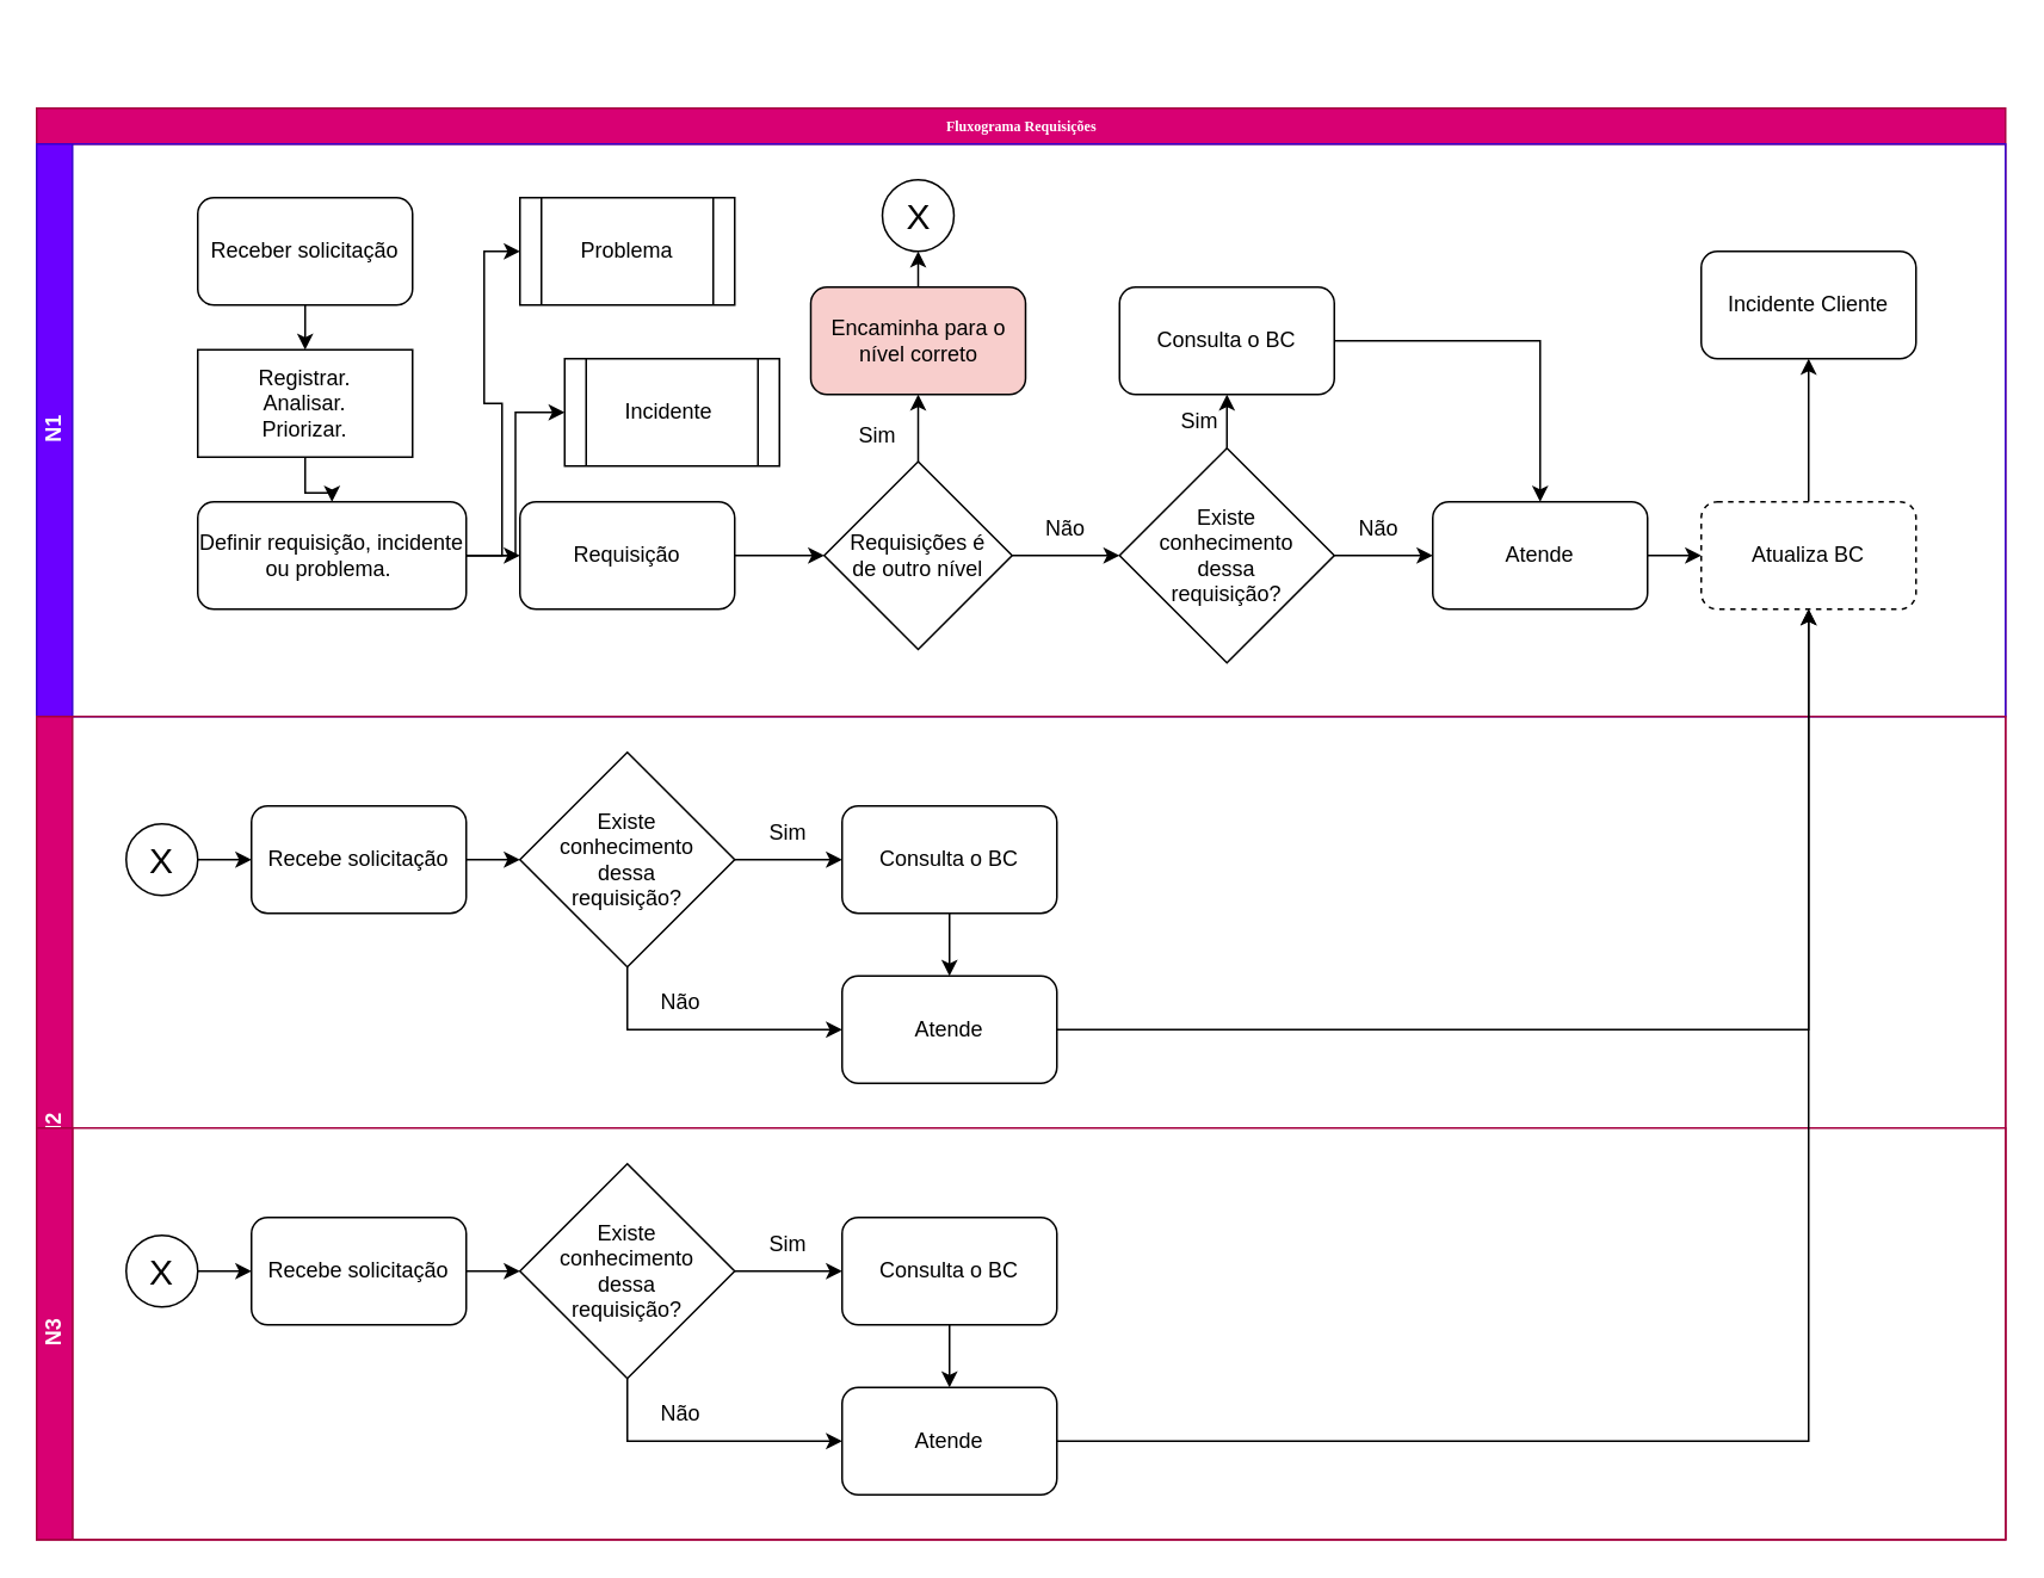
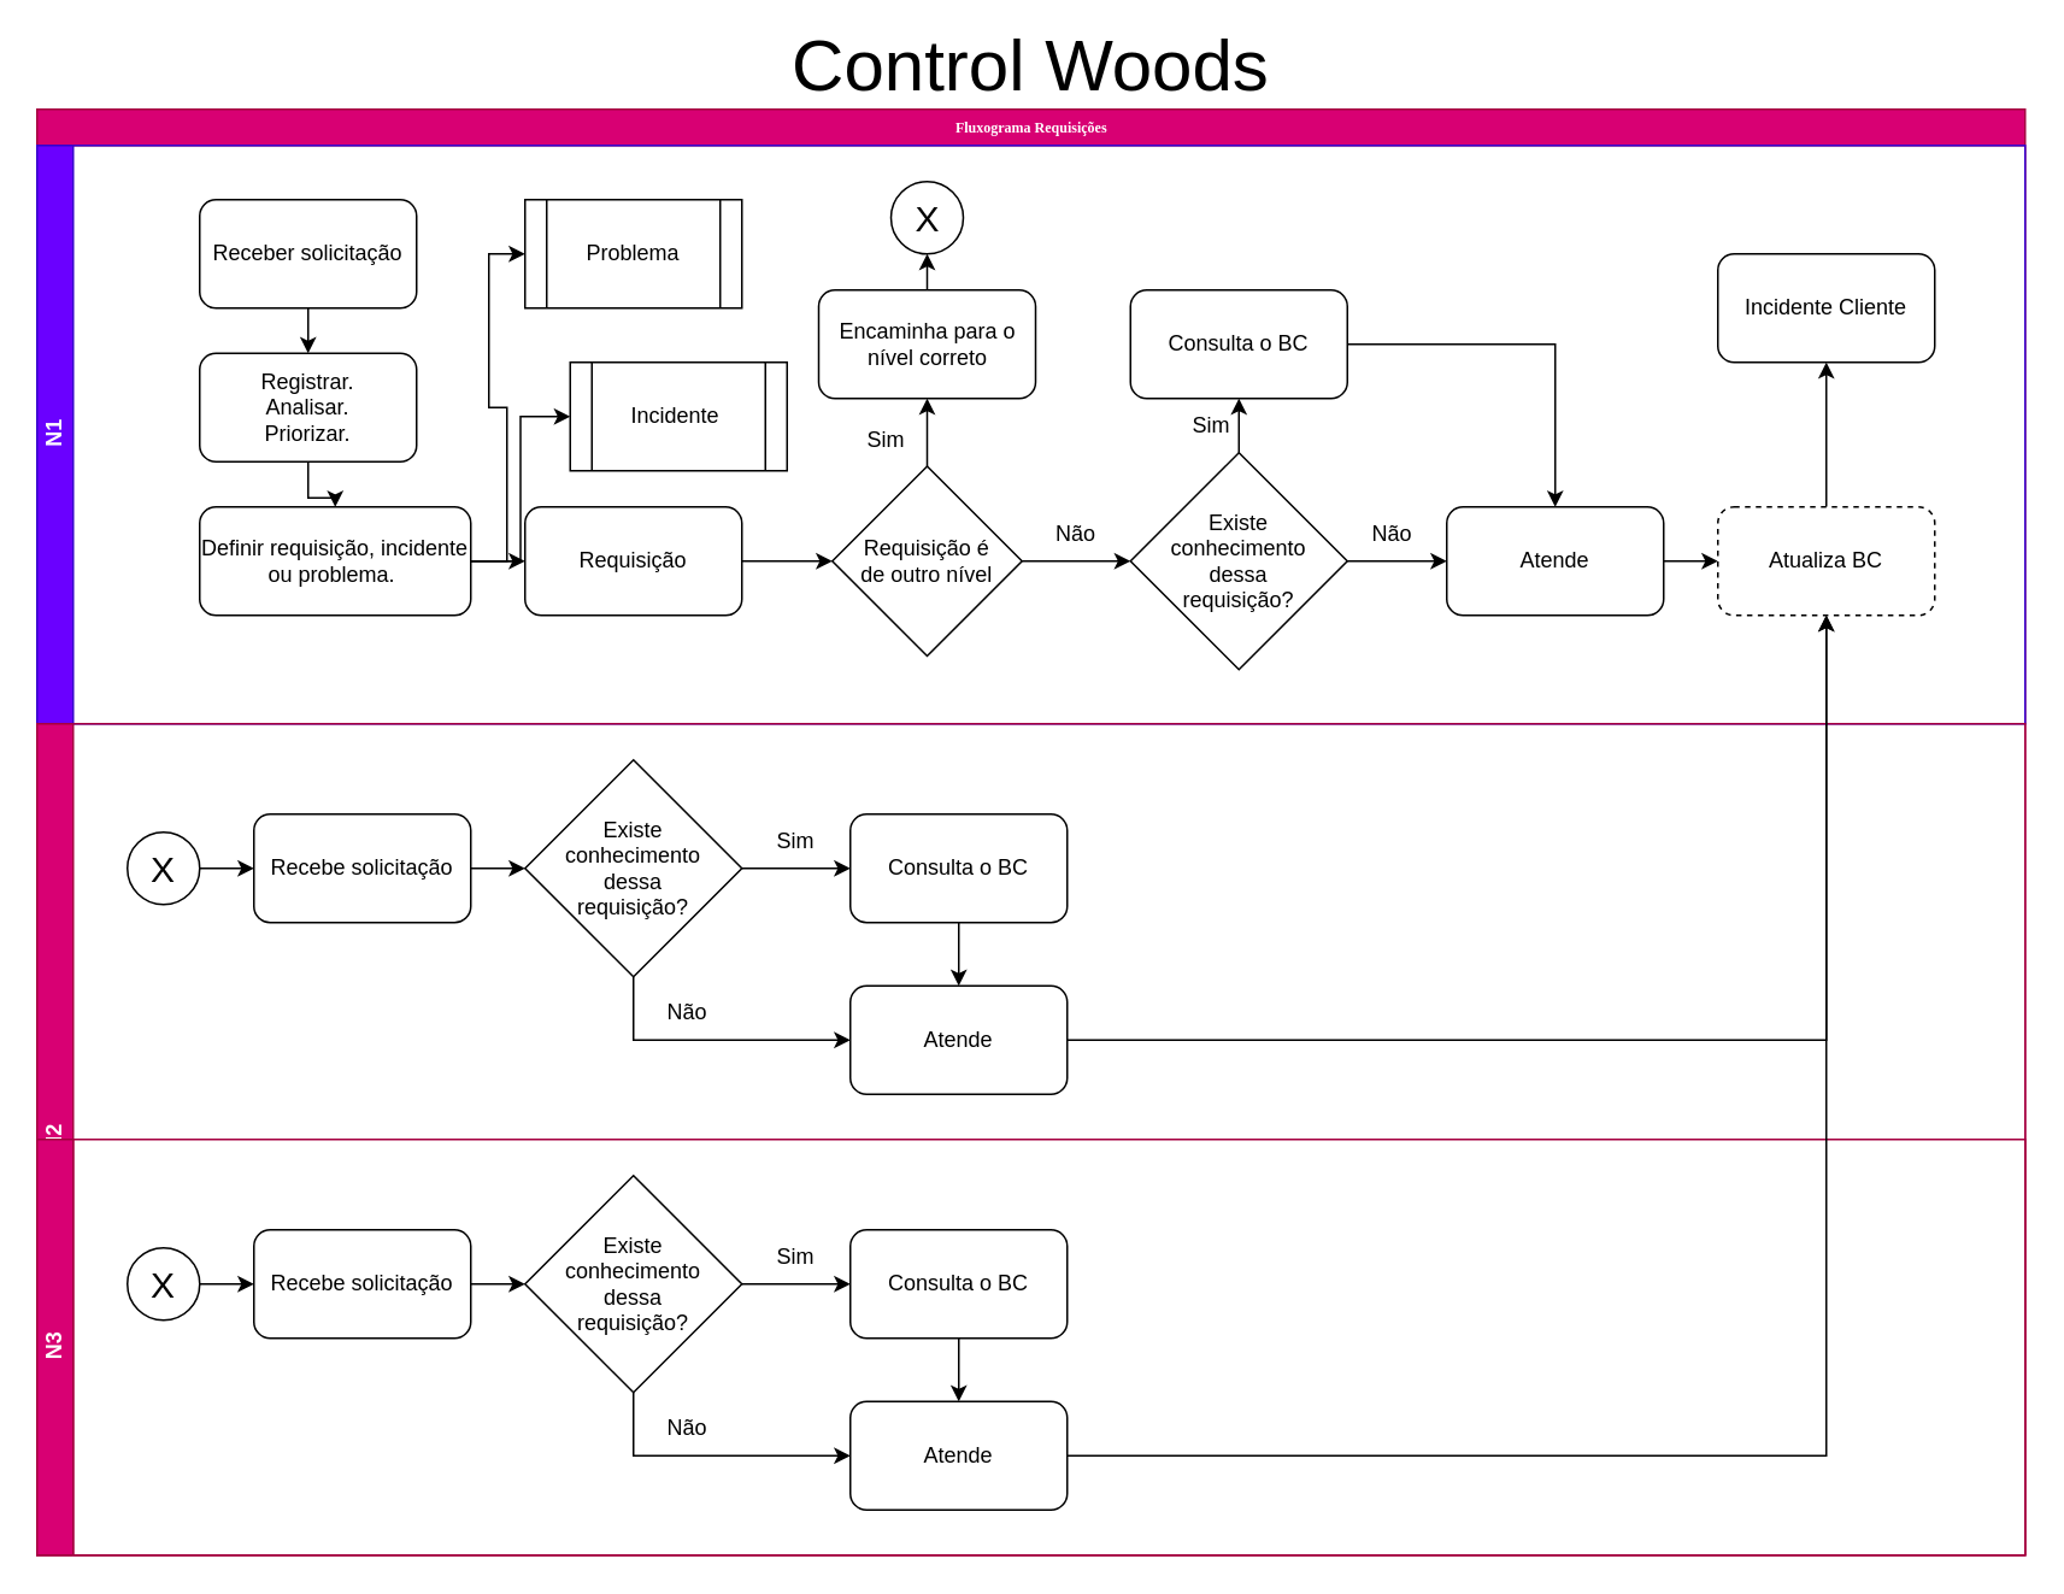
  <mxCell id="0" />
  <mxCell id="1" parent="0" />
  <mxCell id="2" value="Fluxograma&amp;nbsp;Requisições " style="swimlane;html=1;childLayout=stackLayout;horizontal=1;startSize=20;horizontalStack=0;rounded=0;shadow=0;labelBackgroundColor=none;strokeWidth=1;fontFamily=Verdana;fontSize=8;align=center;fillColor=#d80073;strokeColor=#A50040;fontColor=#ffffff;" parent="1" vertex="1"><mxGeometry y="60" width="1100" height="800" as="geometry" x="20"><mxRectangle x="180" y="70" width="60" height="20" as="alternateBounds" /></mxGeometry></mxCell>
  <mxCell id="3" value="N1" style="swimlane;html=1;startSize=20;horizontal=0;fillColor=#6a00ff;fontColor=#ffffff;strokeColor=#3700CC;" parent="2" vertex="1"><mxGeometry y="20" width="1100" height="320" as="geometry" /></mxCell>
  <mxCell id="4" style="edgeStyle=orthogonalEdgeStyle;rounded=0;orthogonalLoop=1;jettySize=auto;html=1;entryX=0.5;entryY=0;entryDx=0;entryDy=0;" parent="3" source="5" target="23" edge="1"><mxGeometry relative="1" as="geometry" /></mxCell>
  <mxCell id="5" value="Receber solicitação" style="rounded=1;whiteSpace=wrap;html=1;" parent="3" vertex="1"><mxGeometry x="90" y="30" width="120" height="60" as="geometry" /></mxCell>
  <mxCell id="6" value="Sim" style="text;html=1;strokeColor=none;fillColor=none;align=center;verticalAlign=middle;whiteSpace=wrap;rounded=0;" parent="3" vertex="1"><mxGeometry x="440" y="147.5" width="60" height="30" as="geometry" /></mxCell>
  <mxCell id="7" style="edgeStyle=orthogonalEdgeStyle;rounded=0;orthogonalLoop=1;jettySize=auto;html=1;entryX=0.5;entryY=1;entryDx=0;entryDy=0;" parent="3" source="9" target="11" edge="1"><mxGeometry relative="1" as="geometry" /></mxCell>
  <mxCell id="8" style="edgeStyle=orthogonalEdgeStyle;rounded=0;orthogonalLoop=1;jettySize=auto;html=1;entryX=0;entryY=0.5;entryDx=0;entryDy=0;" parent="3" source="9" target="15" edge="1"><mxGeometry relative="1" as="geometry" /></mxCell>
- <mxCell id="9" value="Requisições é&lt;br&gt;de outro nível" style="rhombus;whiteSpace=wrap;html=1;" parent="3" vertex="1"><mxGeometry x="440" y="177.5" width="105" height="105" as="geometry" /></mxCell>
+ <mxCell id="9" value="Requisição é&lt;br&gt;de outro nível" style="rhombus;whiteSpace=wrap;html=1;" parent="3" vertex="1"><mxGeometry x="440" y="177.5" width="105" height="105" as="geometry" /></mxCell>
  <mxCell id="10" style="edgeStyle=orthogonalEdgeStyle;rounded=0;orthogonalLoop=1;jettySize=auto;html=1;exitX=0.5;exitY=0;exitDx=0;exitDy=0;entryX=0.5;entryY=1;entryDx=0;entryDy=0;" parent="3" source="11" target="35" edge="1"><mxGeometry relative="1" as="geometry" /></mxCell>
- <mxCell id="11" value="Encaminha para o nível correto" style="rounded=1;whiteSpace=wrap;html=1;fillColor=#f8cecc;" parent="3" vertex="1"><mxGeometry x="432.5" y="80" width="120" height="60" as="geometry" /></mxCell>
+ <mxCell id="11" value="Encaminha para o nível correto" style="rounded=1;whiteSpace=wrap;html=1;" parent="3" vertex="1"><mxGeometry x="432.5" y="80" width="120" height="60" as="geometry" /></mxCell>
  <mxCell id="12" value="Não" style="text;html=1;strokeColor=none;fillColor=none;align=center;verticalAlign=middle;whiteSpace=wrap;rounded=0;" parent="3" vertex="1"><mxGeometry x="545" y="200" width="60" height="30" as="geometry" /></mxCell>
  <mxCell id="13" style="edgeStyle=orthogonalEdgeStyle;rounded=0;orthogonalLoop=1;jettySize=auto;html=1;entryX=0;entryY=0.5;entryDx=0;entryDy=0;" parent="3" source="15" target="17" edge="1"><mxGeometry relative="1" as="geometry" /></mxCell>
  <mxCell id="14" style="edgeStyle=orthogonalEdgeStyle;rounded=0;orthogonalLoop=1;jettySize=auto;html=1;entryX=0.5;entryY=1;entryDx=0;entryDy=0;" parent="3" source="15" target="21" edge="1"><mxGeometry relative="1" as="geometry" /></mxCell>
  <mxCell id="15" value="Existe&lt;br&gt;conhecimento&lt;br&gt;dessa&lt;br&gt;requisição?" style="rhombus;whiteSpace=wrap;html=1;" parent="3" vertex="1"><mxGeometry x="605" y="170" width="120" height="120" as="geometry" /></mxCell>
  <mxCell id="16" style="edgeStyle=orthogonalEdgeStyle;rounded=0;orthogonalLoop=1;jettySize=auto;html=1;entryX=0;entryY=0.5;entryDx=0;entryDy=0;" parent="3" source="17" target="19" edge="1"><mxGeometry relative="1" as="geometry" /></mxCell>
  <mxCell id="17" value="Atende" style="rounded=1;whiteSpace=wrap;html=1;" parent="3" vertex="1"><mxGeometry x="780" y="200" width="120" height="60" as="geometry" /></mxCell>
  <mxCell id="18" value="" style="edgeStyle=orthogonalEdgeStyle;rounded=0;orthogonalLoop=1;jettySize=auto;html=1;" parent="3" source="19" target="34" edge="1"><mxGeometry relative="1" as="geometry" /></mxCell>
  <mxCell id="19" value="Atualiza BC" style="rounded=1;whiteSpace=wrap;html=1;dashed=1;" parent="3" vertex="1"><mxGeometry x="930" y="200" width="120" height="60" as="geometry" /></mxCell>
  <mxCell id="20" style="edgeStyle=orthogonalEdgeStyle;rounded=0;orthogonalLoop=1;jettySize=auto;html=1;entryX=0.5;entryY=0;entryDx=0;entryDy=0;" parent="3" source="21" target="17" edge="1"><mxGeometry relative="1" as="geometry" /></mxCell>
  <mxCell id="21" value="Consulta o BC" style="rounded=1;whiteSpace=wrap;html=1;" parent="3" vertex="1"><mxGeometry x="605" y="80" width="120" height="60" as="geometry" /></mxCell>
  <mxCell id="22" style="edgeStyle=orthogonalEdgeStyle;rounded=0;orthogonalLoop=1;jettySize=auto;html=1;entryX=0.5;entryY=0;entryDx=0;entryDy=0;" parent="3" source="23" target="27" edge="1"><mxGeometry relative="1" as="geometry" /></mxCell>
- <mxCell id="23" value="Registrar.&lt;br&gt;Analisar.&lt;br&gt;Priorizar." style="whiteSpace=wrap;html=1;rounded=0;" parent="3" vertex="1"><mxGeometry x="90" y="115" width="120" height="60" as="geometry" /></mxCell>
+ <mxCell id="23" value="Registrar.&lt;br&gt;Analisar.&lt;br&gt;Priorizar." style="rounded=1;whiteSpace=wrap;html=1;" parent="3" vertex="1"><mxGeometry x="90" y="115" width="120" height="60" as="geometry" /></mxCell>
  <mxCell id="24" value="" style="edgeStyle=orthogonalEdgeStyle;rounded=0;orthogonalLoop=1;jettySize=auto;html=1;" parent="3" source="27" target="31" edge="1"><mxGeometry relative="1" as="geometry" /></mxCell>
  <mxCell id="25" style="edgeStyle=orthogonalEdgeStyle;rounded=0;orthogonalLoop=1;jettySize=auto;html=1;exitX=1;exitY=0.5;exitDx=0;exitDy=0;entryX=0;entryY=0.5;entryDx=0;entryDy=0;" parent="3" source="27" target="29" edge="1"><mxGeometry relative="1" as="geometry" /></mxCell>
  <mxCell id="26" style="edgeStyle=orthogonalEdgeStyle;rounded=0;orthogonalLoop=1;jettySize=auto;html=1;entryX=0;entryY=0.5;entryDx=0;entryDy=0;" parent="3" source="27" target="28" edge="1"><mxGeometry relative="1" as="geometry" /></mxCell>
  <mxCell id="27" value="Definir requisição, incidente ou problema.&amp;nbsp;" style="rounded=1;whiteSpace=wrap;html=1;" parent="3" vertex="1"><mxGeometry x="90" y="200" width="150" height="60" as="geometry" /></mxCell>
  <mxCell id="28" value="Problema" style="shape=process;whiteSpace=wrap;html=1;backgroundOutline=1;" parent="3" vertex="1"><mxGeometry x="270" y="30" width="120" height="60" as="geometry" /></mxCell>
  <mxCell id="29" value="Incidente&amp;nbsp;" style="shape=process;whiteSpace=wrap;html=1;backgroundOutline=1;" parent="3" vertex="1"><mxGeometry x="295" y="120" width="120" height="60" as="geometry" /></mxCell>
  <mxCell id="30" style="edgeStyle=orthogonalEdgeStyle;rounded=0;orthogonalLoop=1;jettySize=auto;html=1;entryX=0;entryY=0.5;entryDx=0;entryDy=0;" parent="3" source="31" target="9" edge="1"><mxGeometry relative="1" as="geometry" /></mxCell>
  <mxCell id="31" value="Requisição" style="whiteSpace=wrap;html=1;rounded=1;" parent="3" vertex="1"><mxGeometry x="270" y="200" width="120" height="60" as="geometry" /></mxCell>
  <mxCell id="32" value="Sim" style="text;html=1;strokeColor=none;fillColor=none;align=center;verticalAlign=middle;whiteSpace=wrap;rounded=0;" parent="3" vertex="1"><mxGeometry x="620" y="140" width="60" height="30" as="geometry" /></mxCell>
  <mxCell id="33" value="Não" style="text;html=1;strokeColor=none;fillColor=none;align=center;verticalAlign=middle;whiteSpace=wrap;rounded=0;" parent="3" vertex="1"><mxGeometry x="720" y="200" width="60" height="30" as="geometry" /></mxCell>
  <mxCell id="34" value="Incidente Cliente" style="whiteSpace=wrap;html=1;rounded=1;" parent="3" vertex="1"><mxGeometry x="930" y="60" width="120" height="60" as="geometry" /></mxCell>
  <mxCell id="35" value="&lt;font style=&quot;font-size: 20px;&quot;&gt;X&lt;/font&gt;" style="ellipse;whiteSpace=wrap;html=1;aspect=fixed;" parent="3" vertex="1"><mxGeometry x="472.5" y="20" width="40" height="40" as="geometry" /></mxCell>
  <mxCell id="36" value="N2" style="swimlane;html=1;startSize=20;horizontal=0;fillColor=#d80073;fontColor=#ffffff;strokeColor=#A50040;" parent="2" vertex="1"><mxGeometry y="340" width="1100" height="460" as="geometry" /></mxCell>
  <mxCell id="37" value="Sim" style="text;html=1;strokeColor=none;fillColor=none;align=center;verticalAlign=middle;whiteSpace=wrap;rounded=0;" parent="36" vertex="1"><mxGeometry x="390" y="50" width="60" height="30" as="geometry" /></mxCell>
  <mxCell id="38" value="Não" style="text;html=1;strokeColor=none;fillColor=none;align=center;verticalAlign=middle;whiteSpace=wrap;rounded=0;" parent="36" vertex="1"><mxGeometry x="330" y="145" width="60" height="30" as="geometry" /></mxCell>
  <mxCell id="39" style="edgeStyle=orthogonalEdgeStyle;rounded=0;orthogonalLoop=1;jettySize=auto;html=1;entryX=0;entryY=0.5;entryDx=0;entryDy=0;" edge="1" parent="36" source="40" target="58"><mxGeometry relative="1" as="geometry" /></mxCell>
  <mxCell id="40" value="Recebe solicitação" style="rounded=1;whiteSpace=wrap;html=1;" parent="36" vertex="1"><mxGeometry x="120" y="50" width="120" height="60" as="geometry" /></mxCell>
  <mxCell id="41" value="N3" style="swimlane;html=1;startSize=20;horizontal=0;fillColor=#d80073;fontColor=#ffffff;strokeColor=#A50040;" parent="36" vertex="1"><mxGeometry y="230" width="1100" height="230" as="geometry" /></mxCell>
  <mxCell id="42" value="Sim" style="text;html=1;strokeColor=none;fillColor=none;align=center;verticalAlign=middle;whiteSpace=wrap;rounded=0;" vertex="1" parent="41"><mxGeometry x="390" y="50" width="60" height="30" as="geometry" /></mxCell>
  <mxCell id="43" value="Não" style="text;html=1;strokeColor=none;fillColor=none;align=center;verticalAlign=middle;whiteSpace=wrap;rounded=0;" vertex="1" parent="41"><mxGeometry x="330" y="145" width="60" height="30" as="geometry" /></mxCell>
  <mxCell id="44" value="Recebe solicitação" style="rounded=1;whiteSpace=wrap;html=1;" vertex="1" parent="41"><mxGeometry x="120" y="50" width="120" height="60" as="geometry" /></mxCell>
  <mxCell id="45" style="edgeStyle=orthogonalEdgeStyle;rounded=0;orthogonalLoop=1;jettySize=auto;html=1;entryX=0;entryY=0.5;entryDx=0;entryDy=0;" edge="1" parent="41" source="46" target="44"><mxGeometry relative="1" as="geometry" /></mxCell>
  <mxCell id="46" value="&lt;font style=&quot;font-size: 20px;&quot;&gt;X&lt;/font&gt;" style="ellipse;whiteSpace=wrap;html=1;aspect=fixed;" vertex="1" parent="41"><mxGeometry x="50" y="60" width="40" height="40" as="geometry" /></mxCell>
  <mxCell id="47" value="Existe&lt;br&gt;conhecimento&lt;br&gt;dessa&lt;br&gt;requisição?" style="rhombus;whiteSpace=wrap;html=1;" vertex="1" parent="41"><mxGeometry x="270" y="20" width="120" height="120" as="geometry" /></mxCell>
  <mxCell id="48" style="edgeStyle=orthogonalEdgeStyle;rounded=0;orthogonalLoop=1;jettySize=auto;html=1;entryX=0;entryY=0.5;entryDx=0;entryDy=0;" edge="1" parent="41" source="44" target="47"><mxGeometry relative="1" as="geometry" /></mxCell>
  <mxCell id="49" value="Consulta o BC" style="rounded=1;whiteSpace=wrap;html=1;" vertex="1" parent="41"><mxGeometry x="450" y="50" width="120" height="60" as="geometry" /></mxCell>
  <mxCell id="50" style="edgeStyle=orthogonalEdgeStyle;rounded=0;orthogonalLoop=1;jettySize=auto;html=1;entryX=0;entryY=0.5;entryDx=0;entryDy=0;" edge="1" parent="41" source="47" target="49"><mxGeometry relative="1" as="geometry" /></mxCell>
  <mxCell id="51" value="Atende" style="rounded=1;whiteSpace=wrap;html=1;" vertex="1" parent="41"><mxGeometry x="450" y="145" width="120" height="60" as="geometry" /></mxCell>
  <mxCell id="52" style="edgeStyle=orthogonalEdgeStyle;rounded=0;orthogonalLoop=1;jettySize=auto;html=1;entryX=0;entryY=0.5;entryDx=0;entryDy=0;" edge="1" parent="41" source="47" target="51"><mxGeometry relative="1" as="geometry"><Array as="points"><mxPoint x="330" y="175" /></Array></mxGeometry></mxCell>
  <mxCell id="53" style="edgeStyle=orthogonalEdgeStyle;rounded=0;orthogonalLoop=1;jettySize=auto;html=1;entryX=0.5;entryY=0;entryDx=0;entryDy=0;" edge="1" parent="41" source="49" target="51"><mxGeometry relative="1" as="geometry" /></mxCell>
  <mxCell id="54" style="edgeStyle=orthogonalEdgeStyle;rounded=0;orthogonalLoop=1;jettySize=auto;html=1;entryX=0;entryY=0.5;entryDx=0;entryDy=0;" edge="1" parent="36" source="55" target="40"><mxGeometry relative="1" as="geometry" /></mxCell>
  <mxCell id="55" value="&lt;font style=&quot;font-size: 20px;&quot;&gt;X&lt;/font&gt;" style="ellipse;whiteSpace=wrap;html=1;aspect=fixed;" parent="36" vertex="1"><mxGeometry x="50" y="60" width="40" height="40" as="geometry" /></mxCell>
  <mxCell id="56" style="edgeStyle=orthogonalEdgeStyle;rounded=0;orthogonalLoop=1;jettySize=auto;html=1;entryX=0;entryY=0.5;entryDx=0;entryDy=0;" edge="1" parent="36" source="58" target="60"><mxGeometry relative="1" as="geometry" /></mxCell>
  <mxCell id="57" style="edgeStyle=orthogonalEdgeStyle;rounded=0;orthogonalLoop=1;jettySize=auto;html=1;entryX=0;entryY=0.5;entryDx=0;entryDy=0;" edge="1" parent="36" source="58" target="61"><mxGeometry relative="1" as="geometry"><Array as="points"><mxPoint x="330" y="175" /></Array></mxGeometry></mxCell>
  <mxCell id="58" value="Existe&lt;br&gt;conhecimento&lt;br&gt;dessa&lt;br&gt;requisição?" style="rhombus;whiteSpace=wrap;html=1;" vertex="1" parent="36"><mxGeometry x="270" y="20" width="120" height="120" as="geometry" /></mxCell>
  <mxCell id="59" style="edgeStyle=orthogonalEdgeStyle;rounded=0;orthogonalLoop=1;jettySize=auto;html=1;entryX=0.5;entryY=0;entryDx=0;entryDy=0;" edge="1" parent="36" source="60" target="61"><mxGeometry relative="1" as="geometry" /></mxCell>
  <mxCell id="60" value="Consulta o BC" style="rounded=1;whiteSpace=wrap;html=1;" vertex="1" parent="36"><mxGeometry x="450" y="50" width="120" height="60" as="geometry" /></mxCell>
  <mxCell id="61" value="Atende" style="rounded=1;whiteSpace=wrap;html=1;" vertex="1" parent="36"><mxGeometry x="450" y="145" width="120" height="60" as="geometry" /></mxCell>
  <mxCell id="62" style="edgeStyle=orthogonalEdgeStyle;rounded=0;orthogonalLoop=1;jettySize=auto;html=1;entryX=0.5;entryY=1;entryDx=0;entryDy=0;" edge="1" parent="2" source="61" target="19"><mxGeometry relative="1" as="geometry" /></mxCell>
  <mxCell id="63" style="edgeStyle=orthogonalEdgeStyle;rounded=0;orthogonalLoop=1;jettySize=auto;html=1;entryX=0.5;entryY=1;entryDx=0;entryDy=0;" edge="1" parent="2" source="51" target="19"><mxGeometry relative="1" as="geometry"><mxPoint x="1050" y="670" as="targetPoint" /></mxGeometry></mxCell>
+ <mxCell id="64" value="&lt;font style=&quot;vertical-align: inherit; font-size: 40px;&quot;&gt;&lt;font style=&quot;vertical-align: inherit; font-size: 40px;&quot;&gt;Control Woods&lt;/font&gt;&lt;/font&gt;" style="text;html=1;strokeColor=none;fillColor=none;align=center;verticalAlign=middle;whiteSpace=wrap;rounded=0;strokeWidth=1;fontSize=40;" vertex="1" parent="1"><mxGeometry x="340" y="20" width="460" height="30" as="geometry" /></mxCell>
